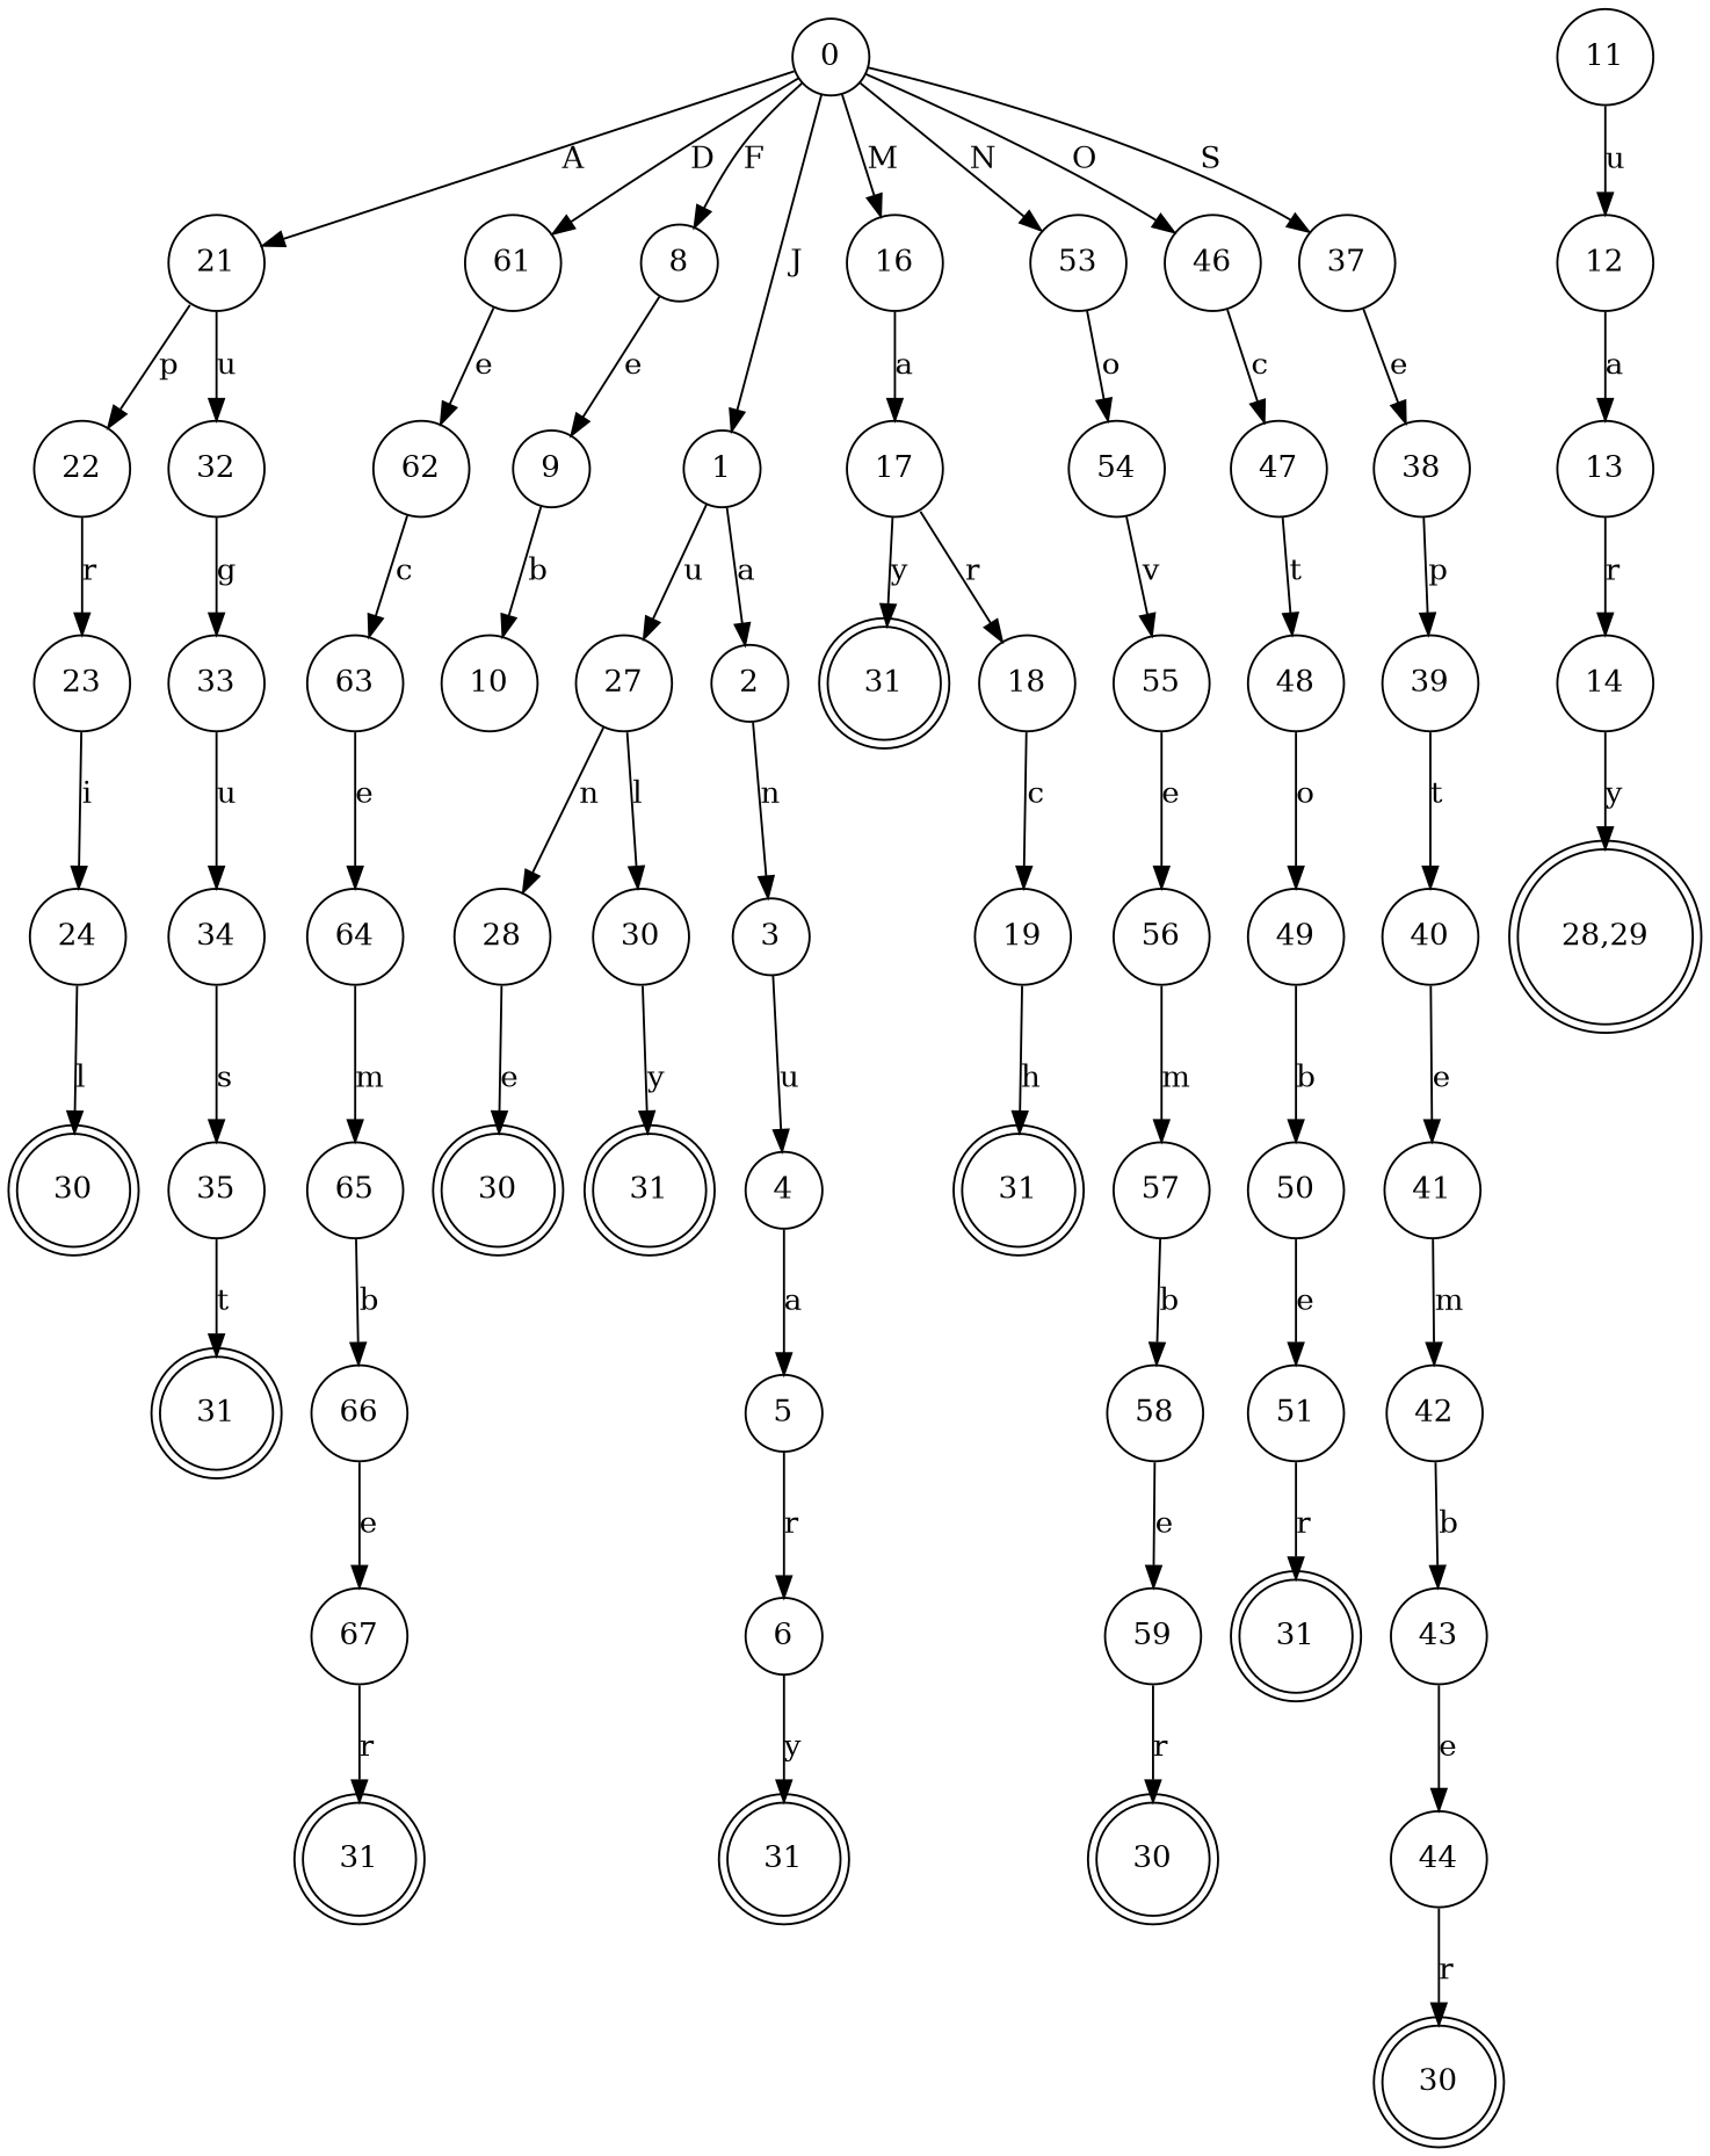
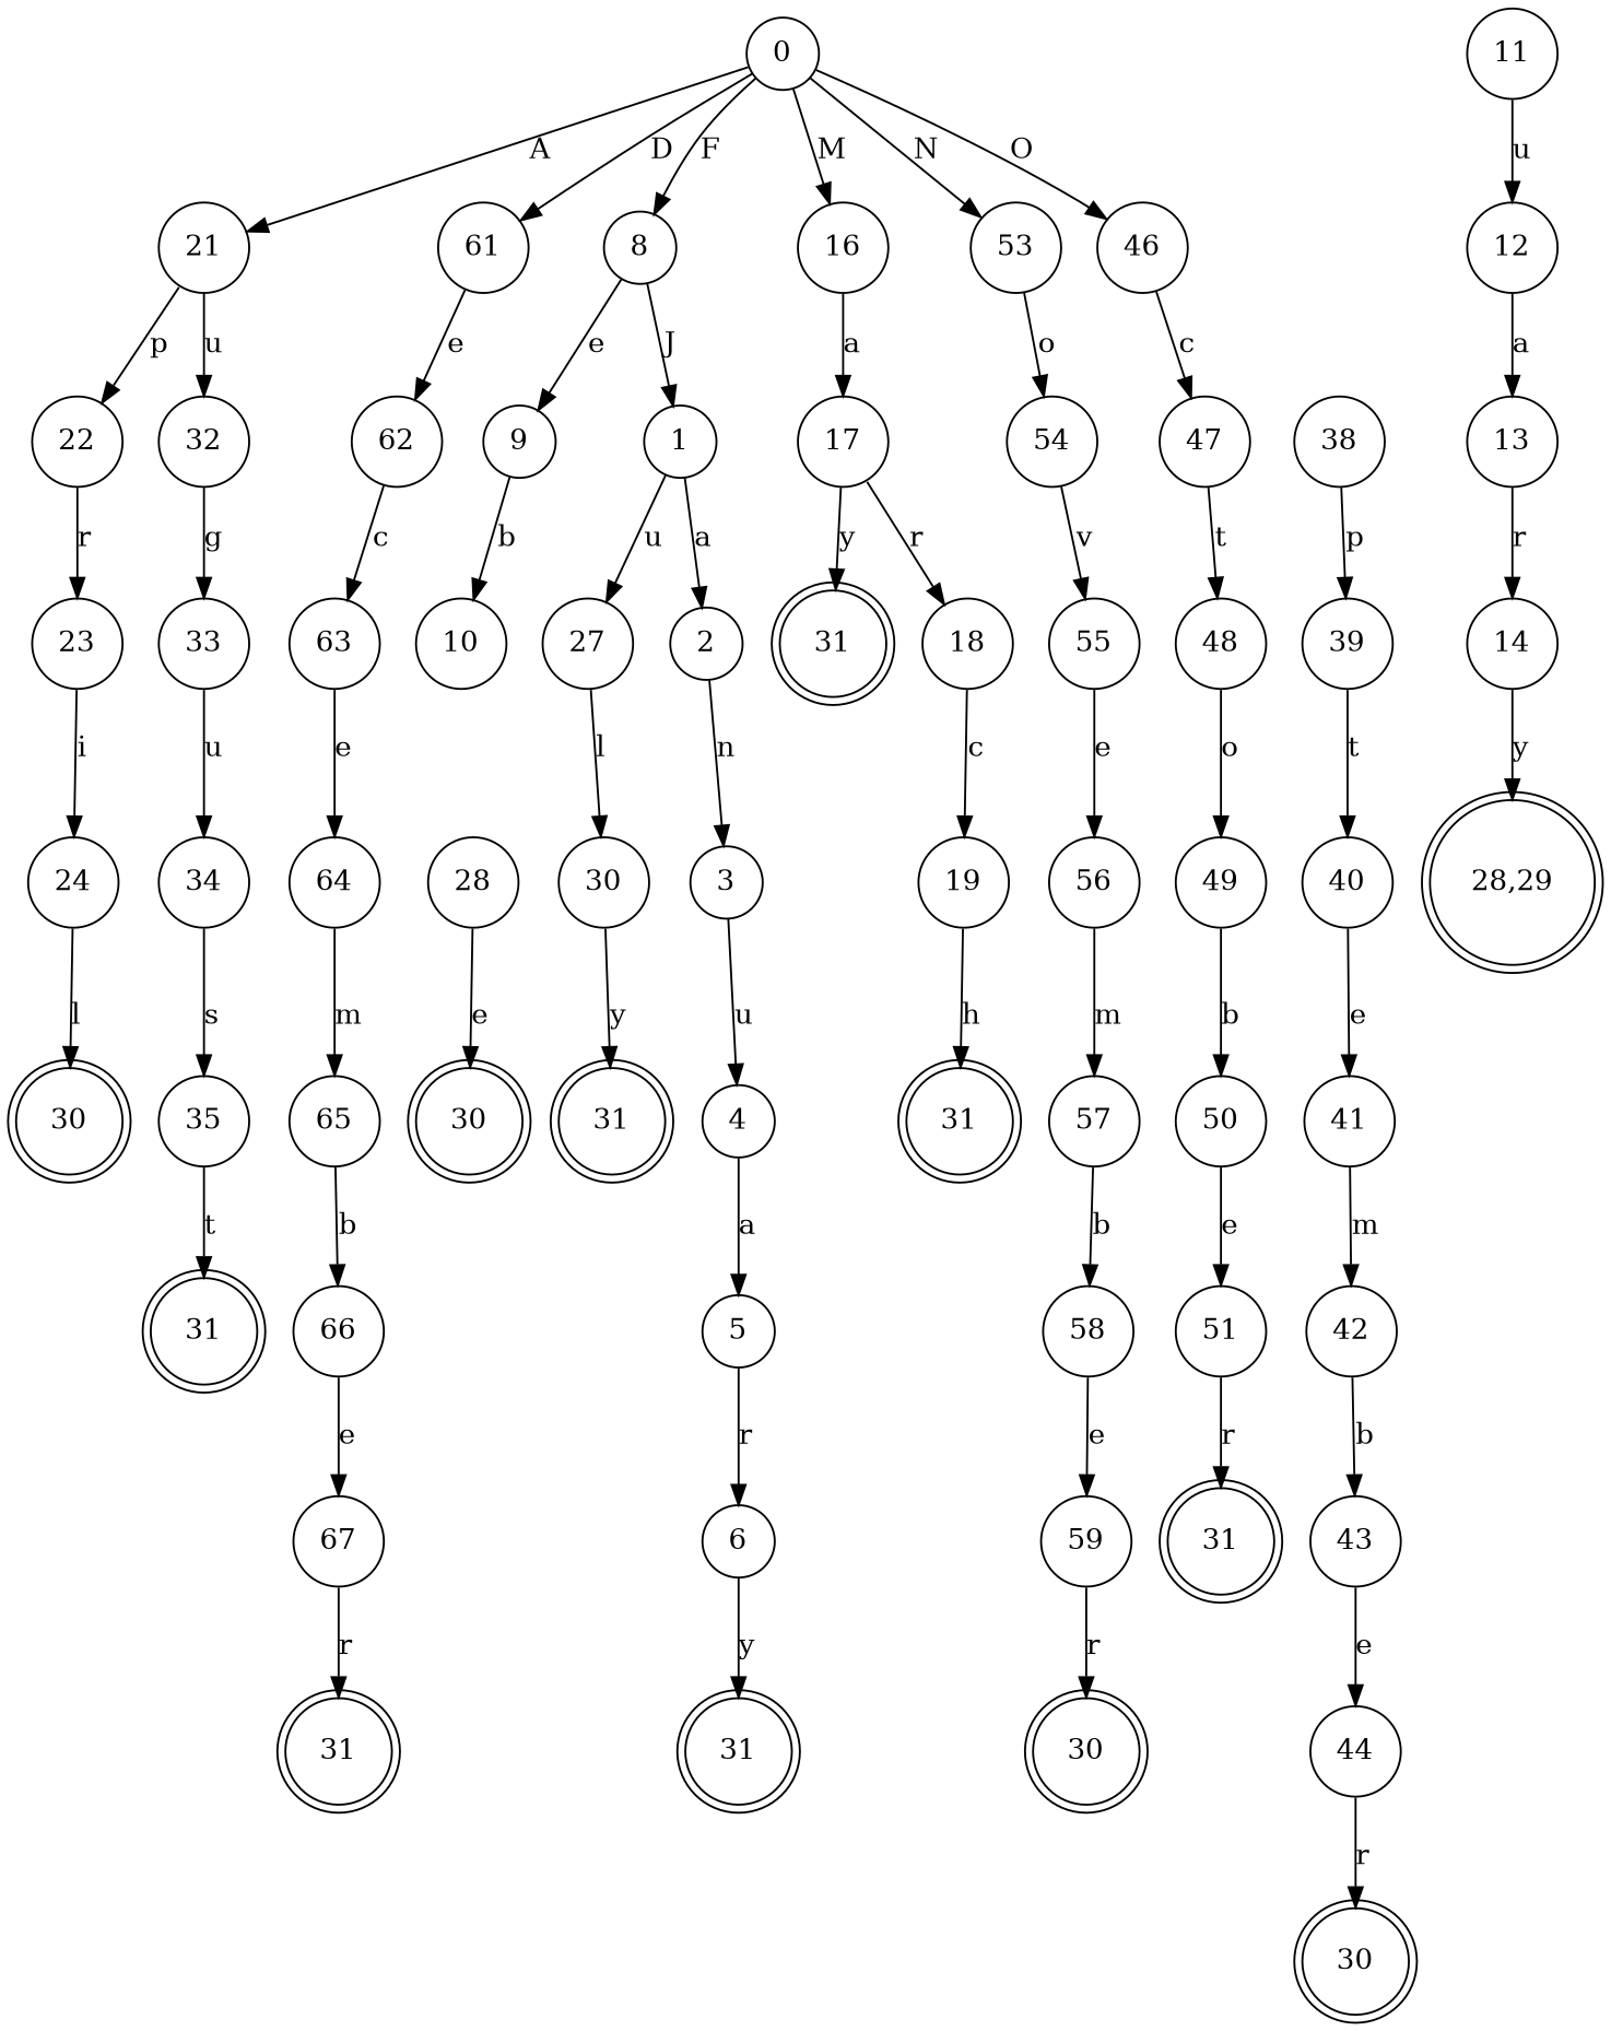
  digraph {
    node [shape=circle]
    0
    21
    61
    8
    1
    16
    53
    46
-   37
    22
    32
    62
    9
    2
    27
    17
    54
    47
    38
    23
    33
    24
    n23 [label=30 shape=doublecircle]
    34
    35
    n26 [label=31 shape=doublecircle]
    63
    64
    65
    66
    67
    n32 [label=31 shape=doublecircle]
    10
    11
    12
    13
    14
    n38 [label="28,29" shape=doublecircle]
    3
    30
    28
    4
    5
    6
    n45 [label=31 shape=doublecircle]
    n46 [label=31 shape=doublecircle]
    n47 [label=30 shape=doublecircle]
    18
    n49 [label=31 shape=doublecircle]
    19
    n51 [label=31 shape=doublecircle]
    55
    56
    57
    58
    59
    n57 [label=30 shape=doublecircle]
    48
    49
    50
    51
    n62 [label=31 shape=doublecircle]
    39
    40
    41
    42
    43
    44
    n69 [label=30 shape=doublecircle]
    0 -> 21 [label=A]
    0 -> 61 [label=D]
    0 -> 8 [label=F]
-   0 -> 1 [label=J]
+   8 -> 1 [label=J]
    0 -> 16 [label=M]
    0 -> 53 [label=N]
    0 -> 46 [label=O]
-   0 -> 37 [label=S]
    21 -> 22 [label=p]
    21 -> 32 [label=u]
    61 -> 62 [label=e]
    8 -> 9 [label=e]
    1 -> 2 [label=a]
    1 -> 27 [label=u]
    16 -> 17 [label=a]
    53 -> 54 [label=o]
    46 -> 47 [label=c]
-   37 -> 38 [label=e]
    22 -> 23 [label=r]
    32 -> 33 [label=g]
    62 -> 63 [label=c]
    9 -> 10 [label=b]
    2 -> 3 [label=n]
    27 -> 30 [label=l]
-   27 -> 28 [label=n]
    17 -> 18 [label=r]
    17 -> n49 [label=y]
    54 -> 55 [label=v]
    47 -> 48 [label=t]
    38 -> 39 [label=p]
    23 -> 24 [label=i]
    33 -> 34 [label=u]
    24 -> n23 [label=l]
    34 -> 35 [label=s]
    35 -> n26 [label=t]
    63 -> 64 [label=e]
    64 -> 65 [label=m]
    65 -> 66 [label=b]
    66 -> 67 [label=e]
    67 -> n32 [label=r]
    11 -> 12 [label=u]
    12 -> 13 [label=a]
    13 -> 14 [label=r]
    14 -> n38 [label=y]
    3 -> 4 [label=u]
    30 -> n46 [label=y]
    28 -> n47 [label=e]
    4 -> 5 [label=a]
    5 -> 6 [label=r]
    6 -> n45 [label=y]
    18 -> 19 [label=c]
    19 -> n51 [label=h]
    55 -> 56 [label=e]
    56 -> 57 [label=m]
    57 -> 58 [label=b]
    58 -> 59 [label=e]
    59 -> n57 [label=r]
    48 -> 49 [label=o]
    49 -> 50 [label=b]
    50 -> 51 [label=e]
    51 -> n62 [label=r]
    39 -> 40 [label=t]
    40 -> 41 [label=e]
    41 -> 42 [label=m]
    42 -> 43 [label=b]
    43 -> 44 [label=e]
    44 -> n69 [label=r]
  }
